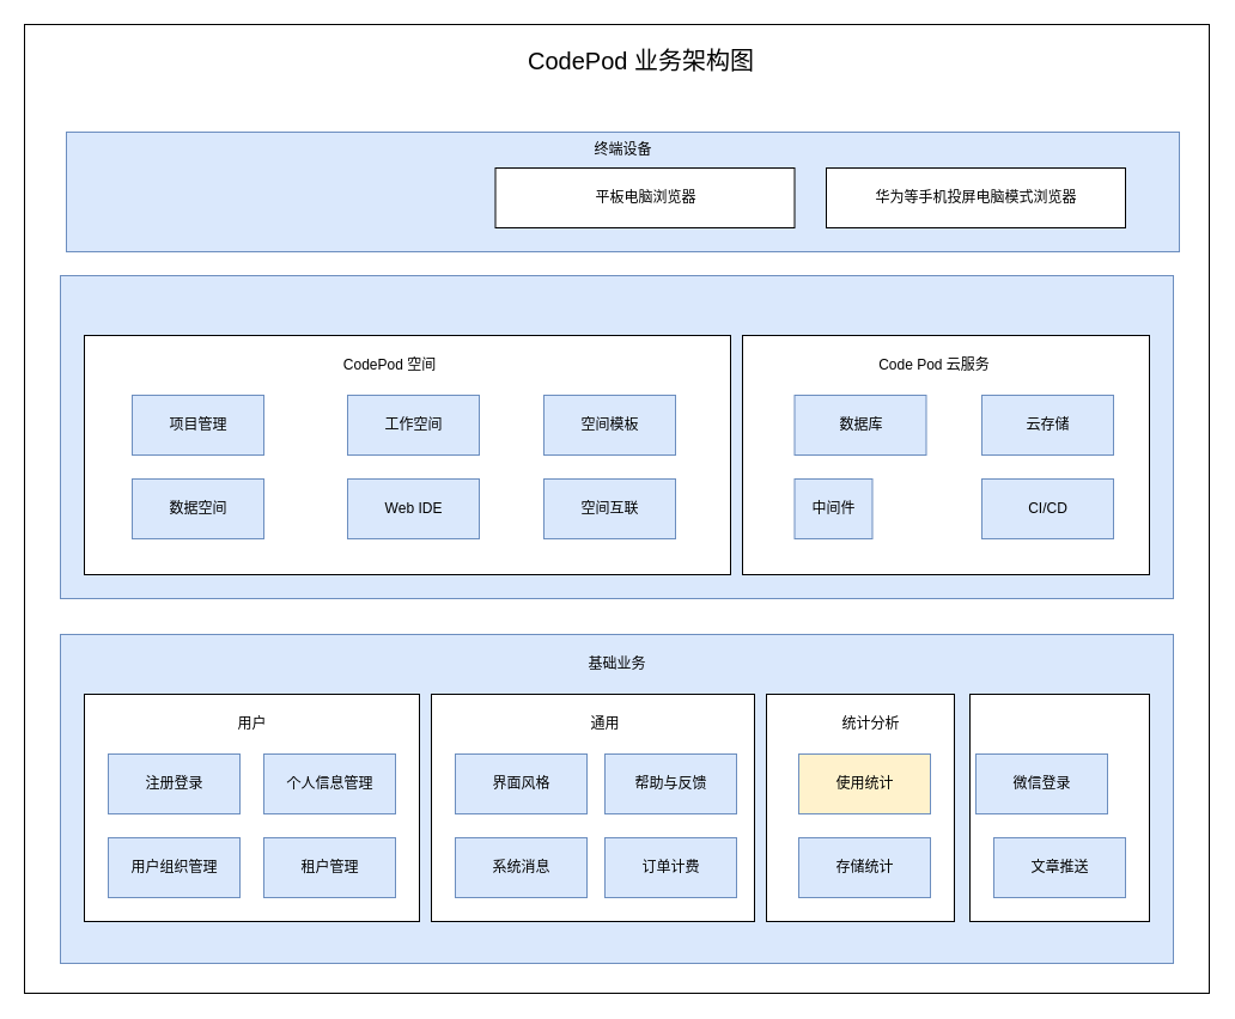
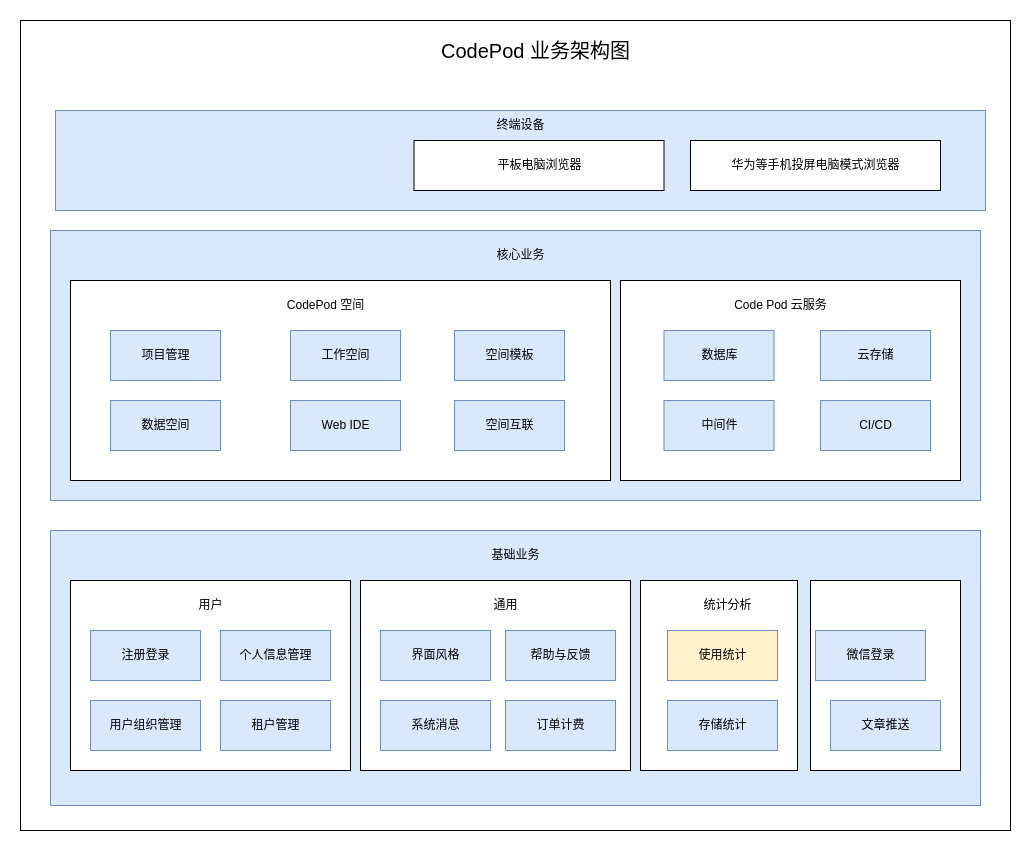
  <mxCell id="0" />
  <mxCell id="1" parent="0" />
  <mxCell id="2" value="" style="rounded=0;whiteSpace=wrap;html=1;" parent="1" vertex="1"><mxGeometry x="20" y="20" width="990" height="810" as="geometry" /></mxCell>
  <mxCell id="3" value="" style="rounded=0;whiteSpace=wrap;html=1;fontSize=20;fillColor=#dae8fc;strokeColor=#6c8ebf;" parent="1" vertex="1"><mxGeometry x="50" y="530" width="930" height="275" as="geometry" /></mxCell>
  <mxCell id="4" value="" style="rounded=0;whiteSpace=wrap;html=1;fontSize=20;fillColor=#dae8fc;strokeColor=#6c8ebf;" parent="1" vertex="1"><mxGeometry x="50" y="230" width="930" height="270" as="geometry" /></mxCell>
  <mxCell id="5" value="" style="html=1;" parent="1" vertex="1"><mxGeometry x="70" y="280" width="540" height="200" as="geometry" /></mxCell>
  <mxCell id="6" value="CodePod 空间" style="text;html=1;align=center;verticalAlign=middle;resizable=0;points=[];autosize=1;strokeColor=none;fillColor=none;" parent="1" vertex="1"><mxGeometry x="275" y="290" width="100" height="30" as="geometry" /></mxCell>
  <mxCell id="7" value="工作空间" style="html=1;fillColor=#dae8fc;strokeColor=#6c8ebf;" parent="1" vertex="1"><mxGeometry x="290" y="330" width="110" height="50" as="geometry" /></mxCell>
  <mxCell id="8" value="空间模板" style="html=1;fillColor=#dae8fc;strokeColor=#6c8ebf;" parent="1" vertex="1"><mxGeometry x="454" y="330" width="110" height="50" as="geometry" /></mxCell>
  <mxCell id="9" value="数据空间" style="html=1;fillColor=#dae8fc;strokeColor=#6c8ebf;" parent="1" vertex="1"><mxGeometry x="110" y="400" width="110" height="50" as="geometry" /></mxCell>
  <mxCell id="10" value="" style="html=1;" parent="1" vertex="1"><mxGeometry x="360" y="580" width="270" height="190" as="geometry" /></mxCell>
  <mxCell id="11" value="通用" style="text;html=1;align=center;verticalAlign=middle;resizable=0;points=[];autosize=1;strokeColor=none;fillColor=none;" parent="1" vertex="1"><mxGeometry x="480" y="590" width="50" height="30" as="geometry" /></mxCell>
  <mxCell id="12" value="界面风格" style="html=1;fillColor=#dae8fc;strokeColor=#6c8ebf;" parent="1" vertex="1"><mxGeometry x="380" y="630" width="110" height="50" as="geometry" /></mxCell>
  <mxCell id="13" value="系统消息" style="html=1;fillColor=#dae8fc;strokeColor=#6c8ebf;" parent="1" vertex="1"><mxGeometry x="380" y="700" width="110" height="50" as="geometry" /></mxCell>
  <mxCell id="14" value="帮助与反馈" style="html=1;fillColor=#dae8fc;strokeColor=#6c8ebf;" parent="1" vertex="1"><mxGeometry x="505" y="630" width="110" height="50" as="geometry" /></mxCell>
  <mxCell id="15" value="" style="html=1;" parent="1" vertex="1"><mxGeometry x="70" y="580" width="280" height="190" as="geometry" /></mxCell>
  <mxCell id="16" value="用户" style="text;html=1;align=center;verticalAlign=middle;resizable=0;points=[];autosize=1;strokeColor=none;fillColor=none;" parent="1" vertex="1"><mxGeometry x="185" y="590" width="50" height="30" as="geometry" /></mxCell>
  <mxCell id="17" value="注册登录" style="html=1;fillColor=#dae8fc;strokeColor=#6c8ebf;" parent="1" vertex="1"><mxGeometry x="90" y="630" width="110" height="50" as="geometry" /></mxCell>
  <mxCell id="18" value="个人信息管理" style="html=1;fillColor=#dae8fc;strokeColor=#6c8ebf;" parent="1" vertex="1"><mxGeometry x="220" y="630" width="110" height="50" as="geometry" /></mxCell>
  <mxCell id="19" value="用户组织管理" style="html=1;fillColor=#dae8fc;strokeColor=#6c8ebf;" parent="1" vertex="1"><mxGeometry x="90" y="700" width="110" height="50" as="geometry" /></mxCell>
  <mxCell id="20" value="项目管理" style="html=1;fillColor=#dae8fc;strokeColor=#6c8ebf;" parent="1" vertex="1"><mxGeometry x="110" y="330" width="110" height="50" as="geometry" /></mxCell>
  <mxCell id="21" value="" style="html=1;" parent="1" vertex="1"><mxGeometry x="640" y="580" width="157" height="190" as="geometry" /></mxCell>
  <mxCell id="22" value="统计分析" style="text;html=1;align=center;verticalAlign=middle;resizable=0;points=[];autosize=1;strokeColor=none;fillColor=none;" parent="1" vertex="1"><mxGeometry x="692" y="590" width="70" height="30" as="geometry" /></mxCell>
  <mxCell id="23" value="使用统计" style="html=1;fillColor=#fff2cc;strokeColor=#6c8ebf;" parent="1" vertex="1"><mxGeometry x="667" y="630" width="110" height="50" as="geometry" /></mxCell>
  <mxCell id="24" value="存储统计" style="html=1;fillColor=#dae8fc;strokeColor=#6c8ebf;" parent="1" vertex="1"><mxGeometry x="667" y="700" width="110" height="50" as="geometry" /></mxCell>
  <mxCell id="25" value="基础业务" style="text;html=1;align=center;verticalAlign=middle;resizable=0;points=[];autosize=1;strokeColor=none;fillColor=none;" parent="1" vertex="1"><mxGeometry x="480" y="540" width="70" height="30" as="geometry" /></mxCell>
  <mxCell id="26" value="CodePod 业务架构图" style="text;html=1;align=center;verticalAlign=middle;resizable=0;points=[];autosize=1;strokeColor=none;fillColor=none;fontSize=20;" parent="1" vertex="1"><mxGeometry x="430" y="30" width="210" height="40" as="geometry" /></mxCell>
  <mxCell id="27" value="Web IDE" style="html=1;fillColor=#dae8fc;strokeColor=#6c8ebf;" parent="1" vertex="1"><mxGeometry x="290" y="400" width="110" height="50" as="geometry" /></mxCell>
  <mxCell id="28" value="" style="html=1;" parent="1" vertex="1"><mxGeometry x="620" y="280" width="340" height="200" as="geometry" /></mxCell>
  <mxCell id="29" value="Code Pod 云服务" style="text;html=1;align=center;verticalAlign=middle;resizable=0;points=[];autosize=1;strokeColor=none;fillColor=none;" parent="1" vertex="1"><mxGeometry x="720" y="290" width="120" height="30" as="geometry" /></mxCell>
  <mxCell id="30" value="数据库" style="html=1;fillColor=#dae8fc;strokeColor=#6c8ebf;" parent="1" vertex="1"><mxGeometry x="663.5" y="330" width="110" height="50" as="geometry" /></mxCell>
- <mxCell id="31" value="中间件" style="html=1;fillColor=#dae8fc;strokeColor=#6c8ebf;" parent="1" vertex="1"><mxGeometry x="663.5" y="400" width="65" height="50" as="geometry" /></mxCell>
+ <mxCell id="31" value="中间件" style="html=1;fillColor=#dae8fc;strokeColor=#6c8ebf;" parent="1" vertex="1"><mxGeometry x="663.5" y="400" width="110" height="50" as="geometry" /></mxCell>
  <mxCell id="32" value="云存储" style="html=1;fillColor=#dae8fc;strokeColor=#6c8ebf;" parent="1" vertex="1"><mxGeometry x="820" y="330" width="110" height="50" as="geometry" /></mxCell>
+ <mxCell id="33" value="核心业务" style="text;html=1;align=center;verticalAlign=middle;resizable=0;points=[];autosize=1;strokeColor=none;fillColor=none;" parent="1" vertex="1"><mxGeometry x="485" y="240" width="70" height="30" as="geometry" /></mxCell>
  <mxCell id="34" value="" style="html=1;" parent="1" vertex="1"><mxGeometry x="810" y="580" width="150" height="190" as="geometry" /></mxCell>
  <mxCell id="35" value="微信登录" style="html=1;fillColor=#dae8fc;strokeColor=#6c8ebf;" parent="1" vertex="1"><mxGeometry x="815" y="630" width="110" height="50" as="geometry" /></mxCell>
  <mxCell id="36" value="文章推送" style="html=1;fillColor=#dae8fc;strokeColor=#6c8ebf;" parent="1" vertex="1"><mxGeometry x="830" y="700" width="110" height="50" as="geometry" /></mxCell>
  <mxCell id="37" value="CI/CD" style="html=1;fillColor=#dae8fc;strokeColor=#6c8ebf;" parent="1" vertex="1"><mxGeometry x="820" y="400" width="110" height="50" as="geometry" /></mxCell>
  <mxCell id="38" value="订单计费" style="html=1;fillColor=#dae8fc;strokeColor=#6c8ebf;" parent="1" vertex="1"><mxGeometry x="505" y="700" width="110" height="50" as="geometry" /></mxCell>
  <mxCell id="39" value="空间互联" style="html=1;fillColor=#dae8fc;strokeColor=#6c8ebf;" parent="1" vertex="1"><mxGeometry x="454" y="400" width="110" height="50" as="geometry" /></mxCell>
  <mxCell id="40" value="" style="rounded=0;whiteSpace=wrap;html=1;fontSize=20;fillColor=#dae8fc;strokeColor=#6c8ebf;" vertex="1" parent="1"><mxGeometry x="55" y="110" width="930" height="100" as="geometry" /></mxCell>
  <mxCell id="41" value="终端设备" style="text;html=1;align=center;verticalAlign=middle;resizable=0;points=[];autosize=1;strokeColor=none;fillColor=none;" vertex="1" parent="1"><mxGeometry x="485" y="110" width="70" height="30" as="geometry" /></mxCell>
  <mxCell id="42" value="平板电脑浏览器" style="html=1;" vertex="1" parent="1"><mxGeometry x="413.5" y="140" width="250" height="50" as="geometry" /></mxCell>
  <mxCell id="43" value="华为等手机投屏电脑模式浏览器" style="html=1;" vertex="1" parent="1"><mxGeometry x="690" y="140" width="250" height="50" as="geometry" /></mxCell>
  <mxCell id="44" value="租户管理" style="html=1;fillColor=#dae8fc;strokeColor=#6c8ebf;" vertex="1" parent="1"><mxGeometry x="220" y="700" width="110" height="50" as="geometry" /></mxCell>
